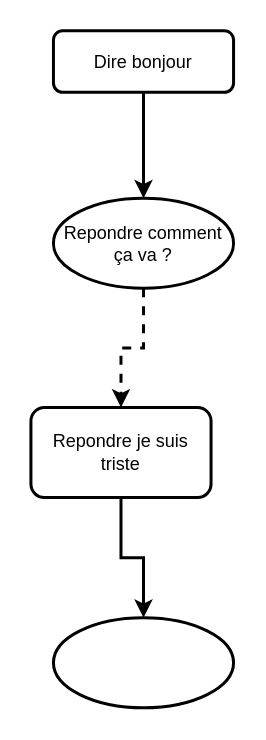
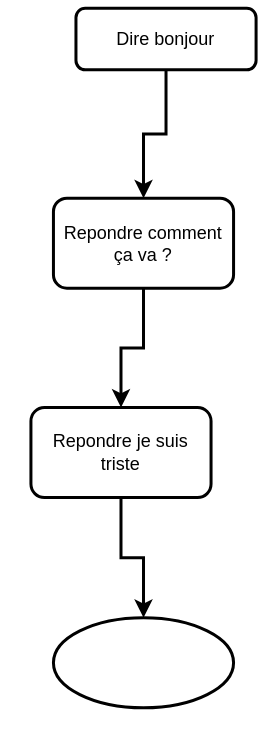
  <mxCell id="0" />
  <mxCell id="1" parent="0" />
  <mxCell id="2" value="" style="edgeStyle=orthogonalEdgeStyle;rounded=0;orthogonalLoop=1;jettySize=auto;html=1;strokeWidth=2;" edge="1" parent="1" source="3" target="5"><mxGeometry relative="1" as="geometry" /></mxCell>
- <mxCell id="3" value="Dire bonjour" style="rounded=1;whiteSpace=wrap;html=1;strokeWidth=2;" vertex="1" parent="1"><mxGeometry x="35" y="20" width="120" height="41" as="geometry" /></mxCell>
- <mxCell id="4" value="" style="edgeStyle=orthogonalEdgeStyle;rounded=0;orthogonalLoop=1;jettySize=auto;html=1;strokeWidth=2;dashed=1;" edge="1" parent="1" source="5" target="7"><mxGeometry relative="1" as="geometry" /></mxCell>
- <mxCell id="5" value="Repondre comment ça va ?" style="ellipse;whiteSpace=wrap;html=1;rounded=1;strokeWidth=2;" vertex="1" parent="1"><mxGeometry x="35" y="131.5" width="120" height="60" as="geometry" /></mxCell>
+ <mxCell id="3" value="Dire bonjour" style="rounded=1;whiteSpace=wrap;html=1;strokeWidth=2;" vertex="1" parent="1"><mxGeometry x="50" y="5" width="120" height="41" as="geometry" /></mxCell>
+ <mxCell id="4" value="" style="edgeStyle=orthogonalEdgeStyle;rounded=0;orthogonalLoop=1;jettySize=auto;html=1;strokeWidth=2;" edge="1" parent="1" source="5" target="7"><mxGeometry relative="1" as="geometry" /></mxCell>
+ <mxCell id="5" value="Repondre comment ça va ?" style="whiteSpace=wrap;html=1;strokeWidth=2;rounded=1;" vertex="1" parent="1"><mxGeometry x="35" y="131.5" width="120" height="60" as="geometry" /></mxCell>
  <mxCell id="6" value="" style="edgeStyle=orthogonalEdgeStyle;rounded=0;orthogonalLoop=1;jettySize=auto;html=1;strokeWidth=2;" edge="1" parent="1" source="7" target="8"><mxGeometry relative="1" as="geometry" /></mxCell>
  <mxCell id="7" value="Repondre je suis triste" style="whiteSpace=wrap;html=1;rounded=1;strokeWidth=2;" vertex="1" parent="1"><mxGeometry x="20" y="271" width="120" height="60" as="geometry" /></mxCell>
  <mxCell id="8" value="" style="ellipse;whiteSpace=wrap;html=1;rounded=1;strokeWidth=2;" vertex="1" parent="1"><mxGeometry x="35" y="411" width="120" height="60" as="geometry" /></mxCell>
